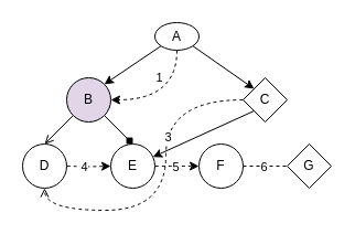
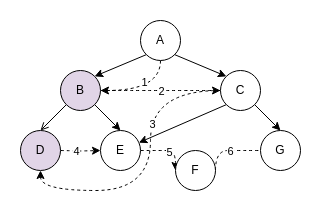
  <mxCell id="0" />
  <mxCell id="1" parent="0" />
  <mxCell id="2" style="rounded=0;orthogonalLoop=1;jettySize=auto;html=1;exitX=0;exitY=1;exitDx=0;exitDy=0;entryX=1;entryY=0;entryDx=0;entryDy=0;" edge="1" parent="1" source="5" target="10"><mxGeometry relative="1" as="geometry" /></mxCell>
  <mxCell id="3" style="edgeStyle=orthogonalEdgeStyle;curved=1;rounded=0;orthogonalLoop=1;jettySize=auto;html=1;exitX=0.5;exitY=1;exitDx=0;exitDy=0;entryX=1;entryY=0.5;entryDx=0;entryDy=0;dashed=1;" edge="1" parent="1" source="5" target="10"><mxGeometry relative="1" as="geometry" /></mxCell>
  <mxCell id="4" value="1" style="edgeLabel;html=1;align=center;verticalAlign=middle;resizable=0;points=[];" vertex="1" connectable="0" parent="3"><mxGeometry x="-0.578" y="-10" relative="1" as="geometry"><mxPoint x="-7" y="2" as="offset" /></mxGeometry></mxCell>
- <mxCell id="5" value="A" style="ellipse;whiteSpace=wrap;html=1;aspect=fixed;" vertex="1" parent="1"><mxGeometry x="140" y="20" width="40" height="25" as="geometry" /></mxCell>
+ <mxCell id="5" value="A" style="ellipse;whiteSpace=wrap;html=1;aspect=fixed;" vertex="1" parent="1"><mxGeometry x="140" y="20" width="40" height="40" as="geometry" /></mxCell>
  <mxCell id="6" style="edgeStyle=none;rounded=0;orthogonalLoop=1;jettySize=auto;html=1;exitX=0;exitY=1;exitDx=0;exitDy=0;entryX=0.5;entryY=0;entryDx=0;entryDy=0;endArrow=open;" edge="1" parent="1" source="10" target="18"><mxGeometry relative="1" as="geometry" /></mxCell>
- <mxCell id="7" style="edgeStyle=none;rounded=0;orthogonalLoop=1;jettySize=auto;html=1;exitX=1;exitY=1;exitDx=0;exitDy=0;entryX=0.5;entryY=0;entryDx=0;entryDy=0;endArrow=diamond;" edge="1" parent="1" source="10" target="21"><mxGeometry relative="1" as="geometry" /></mxCell>
+ <mxCell id="7" style="edgeStyle=none;rounded=0;orthogonalLoop=1;jettySize=auto;html=1;exitX=1;exitY=1;exitDx=0;exitDy=0;entryX=0.5;entryY=0;entryDx=0;entryDy=0;" edge="1" parent="1" source="10" target="21"><mxGeometry relative="1" as="geometry" /></mxCell>
+ <mxCell id="8" style="edgeStyle=orthogonalEdgeStyle;curved=1;rounded=0;orthogonalLoop=1;jettySize=auto;html=1;exitX=1;exitY=0.5;exitDx=0;exitDy=0;entryX=0;entryY=0.5;entryDx=0;entryDy=0;dashed=1;" edge="1" parent="1" source="10" target="15"><mxGeometry relative="1" as="geometry" /></mxCell>
+ <mxCell id="9" value="2" style="edgeLabel;html=1;align=center;verticalAlign=middle;resizable=0;points=[];" vertex="1" connectable="0" parent="8"><mxGeometry x="0.176" relative="1" as="geometry"><mxPoint x="-11" as="offset" /></mxGeometry></mxCell>
  <mxCell id="10" value="B" style="ellipse;whiteSpace=wrap;html=1;aspect=fixed;fillColor=#e1d5e7;" vertex="1" parent="1"><mxGeometry x="60" y="70" width="40" height="40" as="geometry" /></mxCell>
  <mxCell id="11" style="edgeStyle=none;rounded=0;orthogonalLoop=1;jettySize=auto;html=1;exitX=0;exitY=1;exitDx=0;exitDy=0;" edge="1" parent="1" source="15" target="21"><mxGeometry relative="1" as="geometry" /></mxCell>
- <mxCell id="13" style="edgeStyle=orthogonalEdgeStyle;curved=1;rounded=0;orthogonalLoop=1;jettySize=auto;html=1;exitX=0;exitY=0.5;exitDx=0;exitDy=0;entryX=0.5;entryY=1;entryDx=0;entryDy=0;dashed=1;endArrow=open;" edge="1" parent="1" source="15" target="18"><mxGeometry relative="1" as="geometry"><Array as="points"><mxPoint x="150" y="90" /><mxPoint x="150" y="190" /><mxPoint x="40" y="190" /></Array></mxGeometry></mxCell>
+ <mxCell id="12" style="edgeStyle=none;rounded=0;orthogonalLoop=1;jettySize=auto;html=1;exitX=1;exitY=1;exitDx=0;exitDy=0;entryX=0.5;entryY=0;entryDx=0;entryDy=0;" edge="1" parent="1" source="15" target="25"><mxGeometry relative="1" as="geometry" /></mxCell>
+ <mxCell id="13" style="edgeStyle=orthogonalEdgeStyle;curved=1;rounded=0;orthogonalLoop=1;jettySize=auto;html=1;exitX=0;exitY=0.5;exitDx=0;exitDy=0;entryX=0.5;entryY=1;entryDx=0;entryDy=0;dashed=1;" edge="1" parent="1" source="15" target="18"><mxGeometry relative="1" as="geometry"><Array as="points"><mxPoint x="150" y="90" /><mxPoint x="150" y="190" /><mxPoint x="40" y="190" /></Array></mxGeometry></mxCell>
  <mxCell id="14" value="3" style="edgeLabel;html=1;align=center;verticalAlign=middle;resizable=0;points=[];" vertex="1" connectable="0" parent="13"><mxGeometry x="-0.324" y="4" relative="1" as="geometry"><mxPoint x="-3" y="2" as="offset" /></mxGeometry></mxCell>
- <mxCell id="15" value="C" style="rhombus;whiteSpace=wrap;html=1;aspect=fixed;" vertex="1" parent="1"><mxGeometry x="220" y="70" width="40" height="40" as="geometry" /></mxCell>
+ <mxCell id="15" value="C" style="ellipse;whiteSpace=wrap;html=1;aspect=fixed;" vertex="1" parent="1"><mxGeometry x="220" y="70" width="40" height="40" as="geometry" /></mxCell>
  <mxCell id="16" style="edgeStyle=orthogonalEdgeStyle;curved=1;rounded=0;orthogonalLoop=1;jettySize=auto;html=1;exitX=1;exitY=0.5;exitDx=0;exitDy=0;entryX=0;entryY=0.5;entryDx=0;entryDy=0;dashed=1;" edge="1" parent="1"><mxGeometry relative="1" as="geometry"><mxPoint x="60" y="150" as="sourcePoint" /><mxPoint x="100" y="150" as="targetPoint" /></mxGeometry></mxCell>
  <mxCell id="17" value="4" style="edgeLabel;html=1;align=center;verticalAlign=middle;resizable=0;points=[];" vertex="1" connectable="0" parent="16"><mxGeometry x="0.3" relative="1" as="geometry"><mxPoint x="-9" as="offset" /></mxGeometry></mxCell>
- <mxCell id="18" value="D" style="ellipse;whiteSpace=wrap;html=1;aspect=fixed;" vertex="1" parent="1"><mxGeometry x="20" y="130" width="40" height="40" as="geometry" /></mxCell>
+ <mxCell id="18" value="D" style="ellipse;whiteSpace=wrap;html=1;aspect=fixed;fillColor=#e1d5e7;" vertex="1" parent="1"><mxGeometry x="20" y="130" width="40" height="40" as="geometry" /></mxCell>
  <mxCell id="19" style="edgeStyle=orthogonalEdgeStyle;curved=1;rounded=0;orthogonalLoop=1;jettySize=auto;html=1;exitX=1;exitY=0.5;exitDx=0;exitDy=0;entryX=0;entryY=0.5;entryDx=0;entryDy=0;dashed=1;" edge="1" parent="1" source="21" target="24"><mxGeometry relative="1" as="geometry"><Array as="points"><mxPoint x="160" y="150" /><mxPoint x="160" y="150" /></Array></mxGeometry></mxCell>
  <mxCell id="20" value="5" style="edgeLabel;html=1;align=center;verticalAlign=middle;resizable=0;points=[];" vertex="1" connectable="0" parent="19"><mxGeometry x="0.283" y="1" relative="1" as="geometry"><mxPoint x="-8" y="1" as="offset" /></mxGeometry></mxCell>
  <mxCell id="21" value="E" style="ellipse;whiteSpace=wrap;html=1;aspect=fixed;" vertex="1" parent="1"><mxGeometry x="100" y="130" width="40" height="40" as="geometry" /></mxCell>
  <mxCell id="22" style="edgeStyle=orthogonalEdgeStyle;curved=1;rounded=0;orthogonalLoop=1;jettySize=auto;html=1;exitX=1;exitY=0.5;exitDx=0;exitDy=0;entryX=0;entryY=0.5;entryDx=0;entryDy=0;dashed=1;endArrow=none;" edge="1" parent="1" source="24" target="25"><mxGeometry relative="1" as="geometry"><Array as="points"><mxPoint x="240" y="150" /><mxPoint x="240" y="150" /></Array></mxGeometry></mxCell>
  <mxCell id="23" value="6" style="edgeLabel;html=1;align=center;verticalAlign=middle;resizable=0;points=[];" vertex="1" connectable="0" parent="22"><mxGeometry x="0.3" y="-1" relative="1" as="geometry"><mxPoint x="-8" y="-1" as="offset" /></mxGeometry></mxCell>
- <mxCell id="24" value="F" style="ellipse;whiteSpace=wrap;html=1;aspect=fixed;" vertex="1" parent="1"><mxGeometry x="180" y="130" width="40" height="40" as="geometry" /></mxCell>
- <mxCell id="25" value="G" style="rhombus;whiteSpace=wrap;html=1;aspect=fixed;" vertex="1" parent="1"><mxGeometry x="260" y="130" width="40" height="40" as="geometry" /></mxCell>
+ <mxCell id="24" value="F" style="ellipse;whiteSpace=wrap;html=1;aspect=fixed;" vertex="1" parent="1"><mxGeometry x="175" y="150" width="40" height="40" as="geometry" /></mxCell>
+ <mxCell id="25" value="G" style="ellipse;whiteSpace=wrap;html=1;aspect=fixed;" vertex="1" parent="1"><mxGeometry x="260" y="130" width="40" height="40" as="geometry" /></mxCell>
  <mxCell id="26" value="" style="endArrow=classic;html=1;rounded=0;entryX=0;entryY=0;entryDx=0;entryDy=0;exitX=1;exitY=1;exitDx=0;exitDy=0;" edge="1" parent="1" source="5" target="15"><mxGeometry width="50" height="50" relative="1" as="geometry"><mxPoint x="180" y="40" as="sourcePoint" /><mxPoint x="210" y="90" as="targetPoint" /><Array as="points" /></mxGeometry></mxCell>
